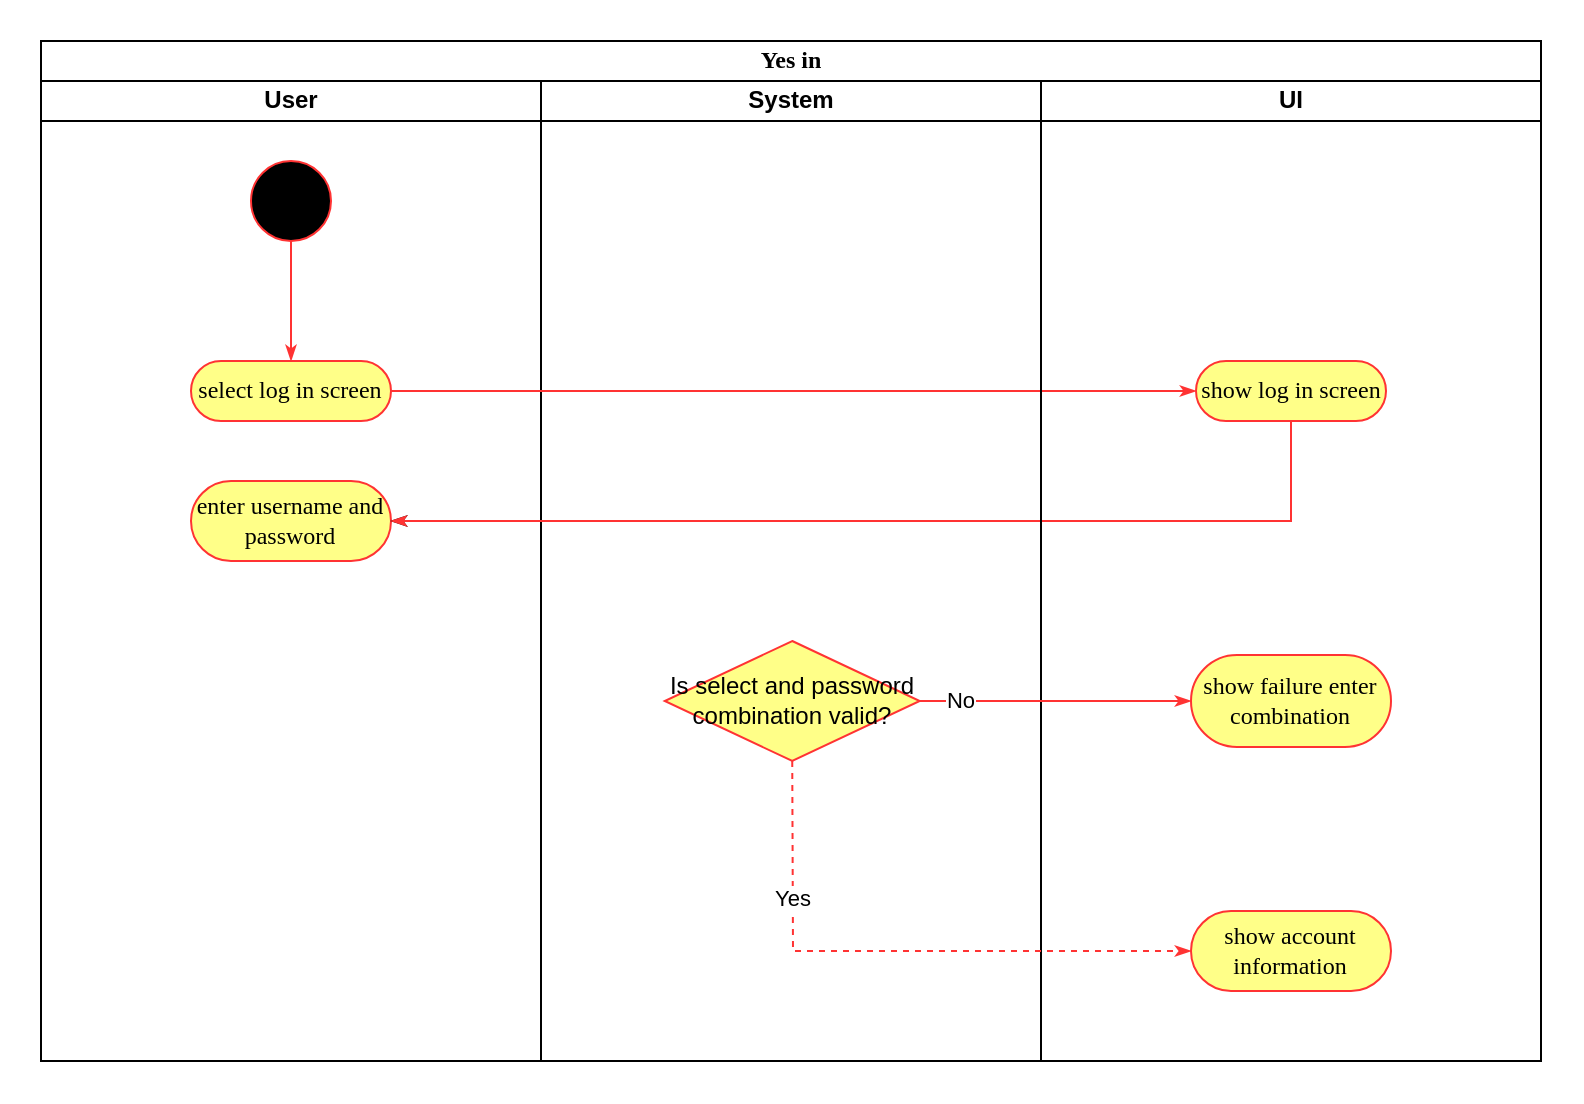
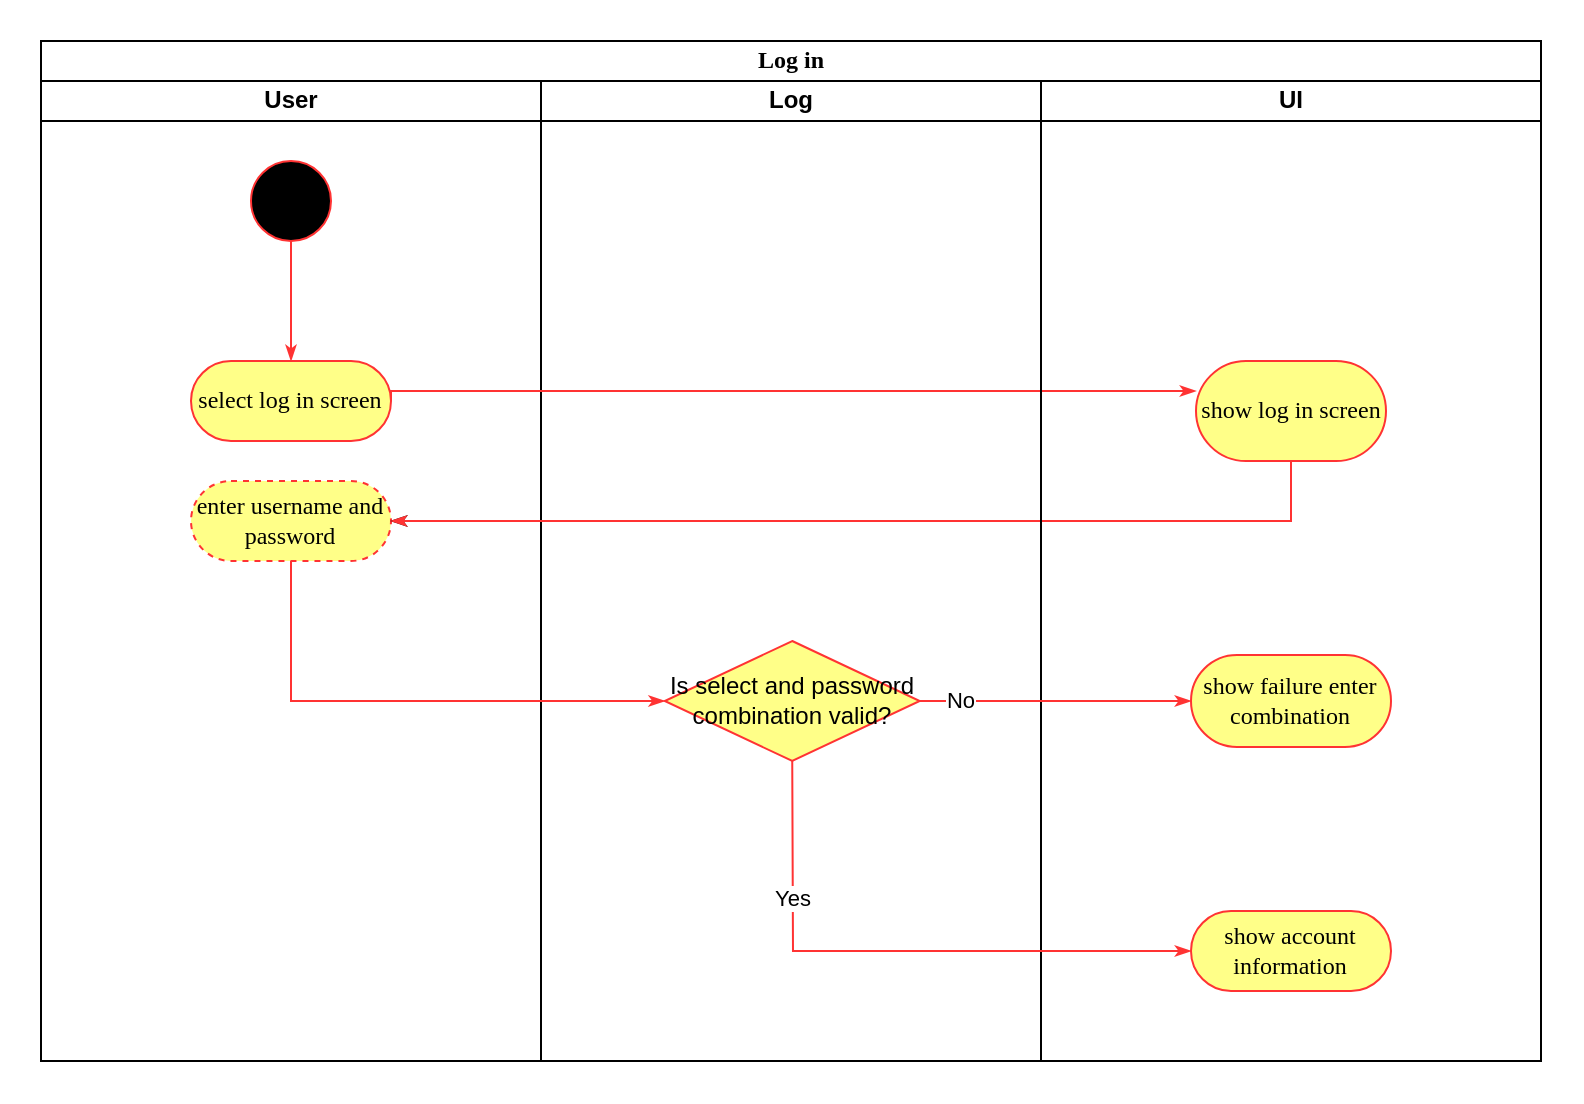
  <mxCell id="0" />
  <mxCell id="1" parent="0" />
- <mxCell id="2" value="Yes in" style="swimlane;html=1;childLayout=stackLayout;startSize=20;rounded=0;shadow=0;comic=0;labelBackgroundColor=none;strokeWidth=1;fontFamily=Verdana;fontSize=12;align=center;" parent="1" vertex="1"><mxGeometry x="20" y="20" width="750" height="510" as="geometry" /></mxCell>
+ <mxCell id="2" value="Log in" style="swimlane;html=1;childLayout=stackLayout;startSize=20;rounded=0;shadow=0;comic=0;labelBackgroundColor=none;strokeWidth=1;fontFamily=Verdana;fontSize=12;align=center;" parent="1" vertex="1"><mxGeometry x="20" y="20" width="750" height="510" as="geometry" /></mxCell>
  <mxCell id="3" value="User" style="swimlane;html=1;startSize=20;" parent="2" vertex="1"><mxGeometry y="20" width="250" height="490" as="geometry" /></mxCell>
  <mxCell id="4" value="" style="ellipse;whiteSpace=wrap;html=1;rounded=0;shadow=0;comic=0;labelBackgroundColor=none;strokeWidth=1;fontFamily=Verdana;fontSize=12;align=center;strokeColor=#FF3333;fillColor=#000000;" parent="3" vertex="1"><mxGeometry x="105" y="40" width="40" height="40" as="geometry" /></mxCell>
- <mxCell id="5" value="&lt;font color=&quot;#000000&quot;&gt;select log in screen&lt;/font&gt;" style="rounded=1;whiteSpace=wrap;html=1;shadow=0;comic=0;labelBackgroundColor=none;strokeWidth=1;fontFamily=Verdana;fontSize=12;align=center;arcSize=50;fillColor=#ffff88;strokeColor=#FF3333;" parent="3" vertex="1"><mxGeometry x="75" y="140" width="100" height="30" as="geometry" /></mxCell>
+ <mxCell id="5" value="&lt;font color=&quot;#000000&quot;&gt;select log in screen&lt;/font&gt;" style="rounded=1;whiteSpace=wrap;html=1;shadow=0;comic=0;labelBackgroundColor=none;strokeWidth=1;fontFamily=Verdana;fontSize=12;align=center;arcSize=50;fillColor=#ffff88;strokeColor=#FF3333;" parent="3" vertex="1"><mxGeometry x="75" y="140" width="100" height="40" as="geometry" /></mxCell>
  <mxCell id="6" style="edgeStyle=orthogonalEdgeStyle;rounded=0;html=1;labelBackgroundColor=none;startArrow=none;startFill=0;startSize=5;endArrow=classicThin;endFill=1;endSize=5;jettySize=auto;orthogonalLoop=1;strokeWidth=1;fontFamily=Verdana;fontSize=12;strokeColor=#FF3333;" parent="3" source="4" target="5" edge="1"><mxGeometry relative="1" as="geometry" /></mxCell>
- <mxCell id="7" value="&lt;font color=&quot;#000000&quot;&gt;enter username and password&lt;/font&gt;" style="rounded=1;whiteSpace=wrap;html=1;shadow=0;comic=0;labelBackgroundColor=none;strokeWidth=1;fontFamily=Verdana;fontSize=12;align=center;arcSize=50;fillColor=#ffff88;strokeColor=#FF3333;" parent="3" vertex="1"><mxGeometry x="75" y="200" width="100" height="40" as="geometry" /></mxCell>
- <mxCell id="8" value="System" style="swimlane;html=1;startSize=20;" parent="2" vertex="1"><mxGeometry x="250" y="20" width="250" height="490" as="geometry" /></mxCell>
+ <mxCell id="7" value="&lt;font color=&quot;#000000&quot;&gt;enter username and password&lt;/font&gt;" style="rounded=1;whiteSpace=wrap;html=1;shadow=0;comic=0;labelBackgroundColor=none;strokeWidth=1;fontFamily=Verdana;fontSize=12;align=center;arcSize=50;fillColor=#ffff88;strokeColor=#FF3333;dashed=1;" parent="3" vertex="1"><mxGeometry x="75" y="200" width="100" height="40" as="geometry" /></mxCell>
+ <mxCell id="8" value="Log" style="swimlane;html=1;startSize=20;" parent="2" vertex="1"><mxGeometry x="250" y="20" width="250" height="490" as="geometry" /></mxCell>
  <mxCell id="9" value="&lt;font color=&quot;#000000&quot;&gt;Is select and password combination valid?&lt;/font&gt;" style="rhombus;whiteSpace=wrap;html=1;rounded=0;sketch=0;fillColor=#ffff88;strokeColor=#FF3333;" parent="8" vertex="1"><mxGeometry x="61.87" y="280" width="127.5" height="60" as="geometry" /></mxCell>
  <mxCell id="10" style="edgeStyle=none;rounded=0;html=1;labelBackgroundColor=none;startArrow=none;startFill=0;startSize=5;endArrow=classicThin;endFill=1;endSize=5;jettySize=auto;orthogonalLoop=1;strokeWidth=1;fontFamily=Verdana;fontSize=12;exitX=0.5;exitY=1;exitDx=0;exitDy=0;" parent="8" edge="1"><mxGeometry relative="1" as="geometry"><mxPoint x="375" y="170" as="sourcePoint" /><mxPoint x="-75" y="220" as="targetPoint" /><Array as="points"><mxPoint x="375" y="220" /></Array></mxGeometry></mxCell>
  <mxCell id="11" style="edgeStyle=orthogonalEdgeStyle;rounded=0;html=1;labelBackgroundColor=none;startArrow=none;startFill=0;startSize=5;endArrow=classicThin;endFill=1;endSize=5;jettySize=auto;orthogonalLoop=1;strokeWidth=1;fontFamily=Verdana;fontSize=12;strokeColor=#FF3333;exitX=1;exitY=0.5;exitDx=0;exitDy=0;" parent="2" source="5" target="15" edge="1"><mxGeometry relative="1" as="geometry"><Array as="points"><mxPoint x="210" y="175" /><mxPoint x="210" y="175" /></Array><mxPoint x="390.25" y="190" as="sourcePoint" /></mxGeometry></mxCell>
  <mxCell id="12" style="edgeStyle=none;rounded=0;html=1;labelBackgroundColor=none;startArrow=none;startFill=0;startSize=5;endArrow=classicThin;endFill=1;endSize=5;jettySize=auto;orthogonalLoop=1;strokeWidth=1;fontFamily=Verdana;fontSize=12;exitX=0.5;exitY=1;exitDx=0;exitDy=0;strokeColor=#FF3333;" parent="2" source="15" target="7" edge="1"><mxGeometry relative="1" as="geometry"><mxPoint x="570.565" y="318.0" as="sourcePoint" /><Array as="points"><mxPoint x="625" y="240" /></Array></mxGeometry></mxCell>
+ <mxCell id="13" style="edgeStyle=none;rounded=0;html=1;labelBackgroundColor=none;startArrow=none;startFill=0;startSize=5;endArrow=classicThin;endFill=1;endSize=5;jettySize=auto;orthogonalLoop=1;strokeWidth=1;fontFamily=Verdana;fontSize=12;exitX=0.5;exitY=1;exitDx=0;exitDy=0;entryX=0;entryY=0.5;entryDx=0;entryDy=0;strokeColor=#FF3333;" parent="2" source="7" target="9" edge="1"><mxGeometry relative="1" as="geometry"><mxPoint x="125" y="330" as="targetPoint" /><Array as="points"><mxPoint x="125" y="330" /></Array></mxGeometry></mxCell>
  <mxCell id="14" value="UI" style="swimlane;html=1;startSize=20;rounded=0;" parent="2" vertex="1"><mxGeometry x="500" y="20" width="250" height="490" as="geometry" /></mxCell>
- <mxCell id="15" value="&lt;font color=&quot;#000000&quot;&gt;show log in screen&lt;/font&gt;" style="rounded=1;whiteSpace=wrap;html=1;shadow=0;comic=0;labelBackgroundColor=none;strokeWidth=1;fontFamily=Verdana;fontSize=12;align=center;arcSize=50;fillColor=#ffff88;strokeColor=#FF3333;" parent="14" vertex="1"><mxGeometry x="77.5" y="140" width="95" height="30" as="geometry" /></mxCell>
+ <mxCell id="15" value="&lt;font color=&quot;#000000&quot;&gt;show log in screen&lt;/font&gt;" style="rounded=1;whiteSpace=wrap;html=1;shadow=0;comic=0;labelBackgroundColor=none;strokeWidth=1;fontFamily=Verdana;fontSize=12;align=center;arcSize=50;fillColor=#ffff88;strokeColor=#FF3333;" parent="14" vertex="1"><mxGeometry x="77.5" y="140" width="95" height="50" as="geometry" /></mxCell>
  <mxCell id="16" value="&lt;font color=&quot;#000000&quot;&gt;show failure enter combination&lt;/font&gt;" style="rounded=1;whiteSpace=wrap;html=1;shadow=0;comic=0;labelBackgroundColor=none;strokeWidth=1;fontFamily=Verdana;fontSize=12;align=center;arcSize=50;fillColor=#ffff88;strokeColor=#FF3333;" parent="14" vertex="1"><mxGeometry x="75" y="287" width="100" height="46" as="geometry" /></mxCell>
  <mxCell id="17" value="&lt;font color=&quot;#000000&quot;&gt;show account information&lt;/font&gt;" style="rounded=1;whiteSpace=wrap;html=1;shadow=0;comic=0;labelBackgroundColor=none;strokeWidth=1;fontFamily=Verdana;fontSize=12;align=center;arcSize=50;fillColor=#ffff88;strokeColor=#FF3333;" parent="14" vertex="1"><mxGeometry x="75" y="415" width="100" height="40" as="geometry" /></mxCell>
  <mxCell id="18" style="edgeStyle=none;rounded=0;html=1;labelBackgroundColor=none;startArrow=none;startFill=0;startSize=5;endArrow=classicThin;endFill=1;endSize=5;jettySize=auto;orthogonalLoop=1;strokeWidth=1;fontFamily=Verdana;fontSize=12;exitX=1;exitY=0.5;exitDx=0;exitDy=0;strokeColor=#FF3333;entryX=0;entryY=0.5;entryDx=0;entryDy=0;" parent="2" source="9" target="16" edge="1"><mxGeometry relative="1" as="geometry"><mxPoint x="440.01" y="340" as="sourcePoint" /><mxPoint x="560" y="340" as="targetPoint" /><Array as="points" /></mxGeometry></mxCell>
  <mxCell id="19" value="No" style="edgeLabel;html=1;align=center;verticalAlign=middle;resizable=0;points=[];" parent="18" vertex="1" connectable="0"><mxGeometry x="-0.355" y="1" relative="1" as="geometry"><mxPoint x="-23.44" y="0.77" as="offset" /></mxGeometry></mxCell>
- <mxCell id="20" style="edgeStyle=none;rounded=0;html=1;labelBackgroundColor=none;startArrow=none;startFill=0;startSize=5;endArrow=classicThin;endFill=1;endSize=5;jettySize=auto;orthogonalLoop=1;strokeWidth=1;fontFamily=Verdana;fontSize=12;exitX=0.5;exitY=1;exitDx=0;exitDy=0;entryX=0;entryY=0.5;entryDx=0;entryDy=0;strokeColor=#FF3333;dashed=1;" parent="2" source="9" target="17" edge="1"><mxGeometry relative="1" as="geometry"><mxPoint x="135" y="270" as="sourcePoint" /><mxPoint x="374.995" y="420" as="targetPoint" /><Array as="points"><mxPoint x="376" y="455" /></Array></mxGeometry></mxCell>
+ <mxCell id="20" style="edgeStyle=none;rounded=0;html=1;labelBackgroundColor=none;startArrow=none;startFill=0;startSize=5;endArrow=classicThin;endFill=1;endSize=5;jettySize=auto;orthogonalLoop=1;strokeWidth=1;fontFamily=Verdana;fontSize=12;exitX=0.5;exitY=1;exitDx=0;exitDy=0;entryX=0;entryY=0.5;entryDx=0;entryDy=0;strokeColor=#FF3333;" parent="2" source="9" target="17" edge="1"><mxGeometry relative="1" as="geometry"><mxPoint x="135" y="270" as="sourcePoint" /><mxPoint x="374.995" y="420" as="targetPoint" /><Array as="points"><mxPoint x="376" y="455" /></Array></mxGeometry></mxCell>
  <mxCell id="21" value="Yes" style="edgeLabel;html=1;align=center;verticalAlign=middle;resizable=0;points=[];" parent="20" vertex="1" connectable="0"><mxGeometry x="-0.531" relative="1" as="geometry"><mxPoint as="offset" /></mxGeometry></mxCell>
